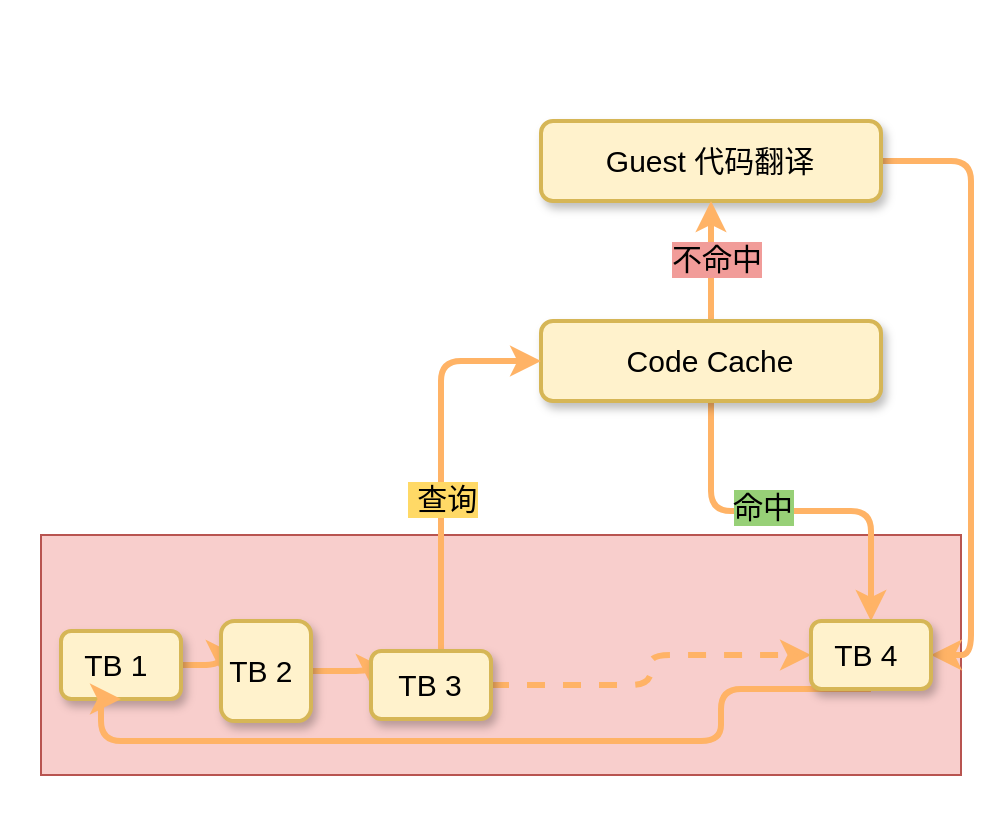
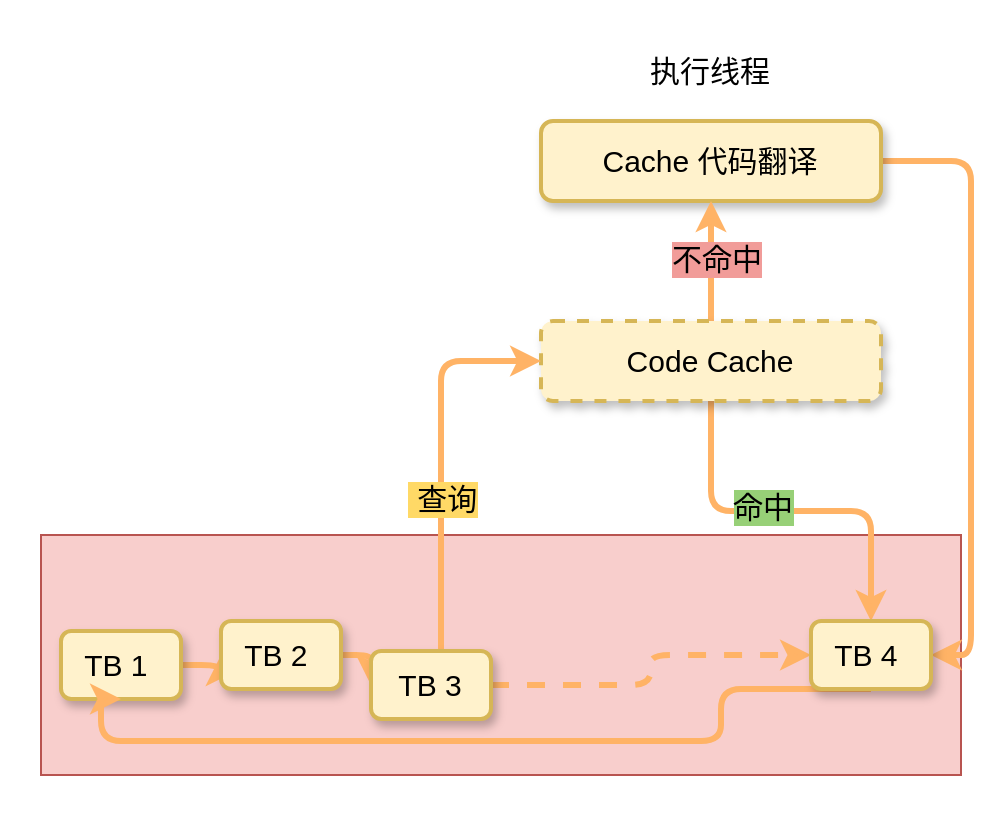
  <mxCell id="0" />
  <mxCell id="1" parent="0" />
  <mxCell id="2" value="" style="rounded=0;whiteSpace=wrap;html=1;fillColor=#f8cecc;strokeColor=#b85450;" parent="1" vertex="1"><mxGeometry x="20" y="267" width="460" height="120" as="geometry" /></mxCell>
  <mxCell id="3" style="edgeStyle=orthogonalEdgeStyle;shape=connector;rounded=1;orthogonalLoop=1;jettySize=auto;html=1;exitX=1;exitY=0.5;exitDx=0;exitDy=0;entryX=1;entryY=0.5;entryDx=0;entryDy=0;labelBackgroundColor=default;fontFamily=Helvetica;fontSize=15;fontColor=default;endArrow=classic;strokeColor=#FFB366;strokeWidth=3;" parent="1" source="4" target="20" edge="1"><mxGeometry relative="1" as="geometry" /></mxCell>
- <mxCell id="4" value="Guest 代码翻译" style="rounded=1;whiteSpace=wrap;html=1;fillColor=#fff2cc;strokeColor=#d6b656;fontSize=15;gradientColor=none;strokeWidth=2;glass=0;sketch=0;shadow=1;" parent="1" vertex="1"><mxGeometry x="270" y="60" width="170" height="40" as="geometry" /></mxCell>
+ <mxCell id="4" value="Cache 代码翻译" style="rounded=1;whiteSpace=wrap;html=1;fillColor=#fff2cc;strokeColor=#d6b656;fontSize=15;gradientColor=none;strokeWidth=2;glass=0;sketch=0;shadow=1;" parent="1" vertex="1"><mxGeometry x="270" y="60" width="170" height="40" as="geometry" /></mxCell>
  <mxCell id="5" style="edgeStyle=orthogonalEdgeStyle;shape=connector;rounded=1;orthogonalLoop=1;jettySize=auto;html=1;exitX=1;exitY=0.5;exitDx=0;exitDy=0;entryX=0;entryY=0.5;entryDx=0;entryDy=0;labelBackgroundColor=default;fontFamily=Helvetica;fontSize=15;fontColor=default;endArrow=classic;strokeColor=#FFB366;strokeWidth=3;" parent="1" source="6" target="14" edge="1"><mxGeometry relative="1" as="geometry" /></mxCell>
  <mxCell id="6" value="TB 1&amp;nbsp;" style="rounded=1;whiteSpace=wrap;html=1;fillColor=#fff2cc;strokeColor=#d6b656;fontSize=15;gradientColor=none;strokeWidth=2;glass=0;sketch=0;shadow=1;" parent="1" vertex="1"><mxGeometry x="30" y="315" width="60" height="34" as="geometry" /></mxCell>
+ <mxCell id="7" value="执行线程" style="text;html=1;strokeColor=none;fillColor=none;align=center;verticalAlign=middle;whiteSpace=wrap;rounded=0;fontSize=15;" parent="1" vertex="1"><mxGeometry x="305" y="20" width="100" height="30" as="geometry" /></mxCell>
  <mxCell id="8" style="shape=connector;rounded=1;orthogonalLoop=1;jettySize=auto;html=1;labelBackgroundColor=default;fontFamily=Helvetica;fontSize=15;fontColor=default;endArrow=classic;strokeColor=#FFB366;strokeWidth=3;entryX=0.5;entryY=1;entryDx=0;entryDy=0;" parent="1" source="12" target="4" edge="1"><mxGeometry relative="1" as="geometry"><mxPoint x="330" y="0" as="targetPoint" /></mxGeometry></mxCell>
  <mxCell id="9" value="不命中" style="edgeLabel;html=1;align=center;verticalAlign=middle;resizable=0;points=[];fontSize=15;fontFamily=Helvetica;fontColor=default;labelBackgroundColor=#F19C99;" parent="8" vertex="1" connectable="0"><mxGeometry x="0.07" y="-2" relative="1" as="geometry"><mxPoint as="offset" /></mxGeometry></mxCell>
  <mxCell id="10" style="edgeStyle=orthogonalEdgeStyle;shape=connector;rounded=1;orthogonalLoop=1;jettySize=auto;html=1;labelBackgroundColor=default;fontFamily=Helvetica;fontSize=15;fontColor=default;endArrow=classic;strokeColor=#FFB366;strokeWidth=3;entryX=0.5;entryY=0;entryDx=0;entryDy=0;" parent="1" source="12" target="20" edge="1"><mxGeometry relative="1" as="geometry"><mxPoint x="510" y="310" as="targetPoint" /><Array as="points" /></mxGeometry></mxCell>
  <mxCell id="11" value="命中" style="edgeLabel;html=1;align=center;verticalAlign=middle;resizable=0;points=[];fontSize=15;fontFamily=Helvetica;fontColor=default;labelBackgroundColor=#97D077;" parent="10" vertex="1" connectable="0"><mxGeometry x="-0.183" y="-2" relative="1" as="geometry"><mxPoint x="2" y="-5" as="offset" /></mxGeometry></mxCell>
- <mxCell id="12" value="Code Cache" style="rounded=1;whiteSpace=wrap;html=1;fillColor=#fff2cc;strokeColor=#d6b656;fontSize=15;gradientColor=none;strokeWidth=2;glass=0;sketch=0;shadow=1;" parent="1" vertex="1"><mxGeometry x="270" y="160" width="170" height="40" as="geometry" /></mxCell>
+ <mxCell id="12" value="Code Cache" style="rounded=1;whiteSpace=wrap;html=1;fillColor=#fff2cc;strokeColor=#d6b656;fontSize=15;gradientColor=none;strokeWidth=2;glass=0;sketch=0;shadow=1;dashed=1;" parent="1" vertex="1"><mxGeometry x="270" y="160" width="170" height="40" as="geometry" /></mxCell>
  <mxCell id="13" style="edgeStyle=orthogonalEdgeStyle;shape=connector;rounded=1;orthogonalLoop=1;jettySize=auto;html=1;exitX=1;exitY=0.5;exitDx=0;exitDy=0;entryX=0;entryY=0.5;entryDx=0;entryDy=0;labelBackgroundColor=default;fontFamily=Helvetica;fontSize=15;fontColor=default;endArrow=classic;strokeColor=#FFB366;strokeWidth=3;" parent="1" source="14" target="18" edge="1"><mxGeometry relative="1" as="geometry" /></mxCell>
- <mxCell id="14" value="TB 2&amp;nbsp;" style="rounded=1;whiteSpace=wrap;html=1;fillColor=#fff2cc;strokeColor=#d6b656;fontSize=15;gradientColor=none;strokeWidth=2;glass=0;sketch=0;shadow=1;" parent="1" vertex="1"><mxGeometry x="110" y="310" width="45" height="50" as="geometry" /></mxCell>
+ <mxCell id="14" value="TB 2&amp;nbsp;" style="rounded=1;whiteSpace=wrap;html=1;fillColor=#fff2cc;strokeColor=#d6b656;fontSize=15;gradientColor=none;strokeWidth=2;glass=0;sketch=0;shadow=1;" parent="1" vertex="1"><mxGeometry x="110" y="310" width="60" height="34" as="geometry" /></mxCell>
  <mxCell id="15" style="edgeStyle=orthogonalEdgeStyle;shape=connector;rounded=1;orthogonalLoop=1;jettySize=auto;html=1;labelBackgroundColor=default;fontFamily=Helvetica;fontSize=15;fontColor=default;endArrow=classic;strokeColor=#FFB366;strokeWidth=3;entryX=0;entryY=0.5;entryDx=0;entryDy=0;" parent="1" source="18" target="12" edge="1"><mxGeometry relative="1" as="geometry"><mxPoint x="500" y="160" as="targetPoint" /><Array as="points"><mxPoint x="220" y="180" /></Array></mxGeometry></mxCell>
  <mxCell id="16" value="&lt;span style=&quot;&quot;&gt;&amp;nbsp;查询&lt;/span&gt;" style="edgeLabel;html=1;align=center;verticalAlign=middle;resizable=0;points=[];fontSize=15;fontFamily=Helvetica;fontColor=default;labelBackgroundColor=#FFD966;" parent="15" vertex="1" connectable="0"><mxGeometry x="-0.1" relative="1" as="geometry"><mxPoint y="11" as="offset" /></mxGeometry></mxCell>
  <mxCell id="17" style="edgeStyle=orthogonalEdgeStyle;shape=connector;rounded=1;orthogonalLoop=1;jettySize=auto;html=1;exitX=1;exitY=0.5;exitDx=0;exitDy=0;entryX=0;entryY=0.5;entryDx=0;entryDy=0;dashed=1;labelBackgroundColor=default;fontFamily=Helvetica;fontSize=15;fontColor=default;endArrow=classic;strokeColor=#FFB366;strokeWidth=3;" parent="1" source="18" target="20" edge="1"><mxGeometry relative="1" as="geometry" /></mxCell>
  <mxCell id="18" value="TB 3" style="rounded=1;whiteSpace=wrap;html=1;fillColor=#fff2cc;strokeColor=#d6b656;fontSize=15;gradientColor=none;strokeWidth=2;glass=0;sketch=0;shadow=1;" parent="1" vertex="1"><mxGeometry x="185" y="325" width="60" height="34" as="geometry" /></mxCell>
  <mxCell id="19" style="edgeStyle=orthogonalEdgeStyle;shape=connector;rounded=1;orthogonalLoop=1;jettySize=auto;html=1;exitX=0.5;exitY=1;exitDx=0;exitDy=0;entryX=0.5;entryY=1;entryDx=0;entryDy=0;labelBackgroundColor=default;fontFamily=Helvetica;fontSize=15;fontColor=default;endArrow=classic;strokeColor=#FFB366;strokeWidth=3;" parent="1" source="20" target="6" edge="1"><mxGeometry relative="1" as="geometry"><Array as="points"><mxPoint x="360" y="344" /><mxPoint x="360" y="370" /><mxPoint x="50" y="370" /></Array></mxGeometry></mxCell>
  <mxCell id="20" value="TB 4&amp;nbsp;" style="rounded=1;whiteSpace=wrap;html=1;fillColor=#fff2cc;strokeColor=#d6b656;fontSize=15;gradientColor=none;strokeWidth=2;glass=0;sketch=0;shadow=1;" parent="1" vertex="1"><mxGeometry x="405" y="310" width="60" height="34" as="geometry" /></mxCell>
